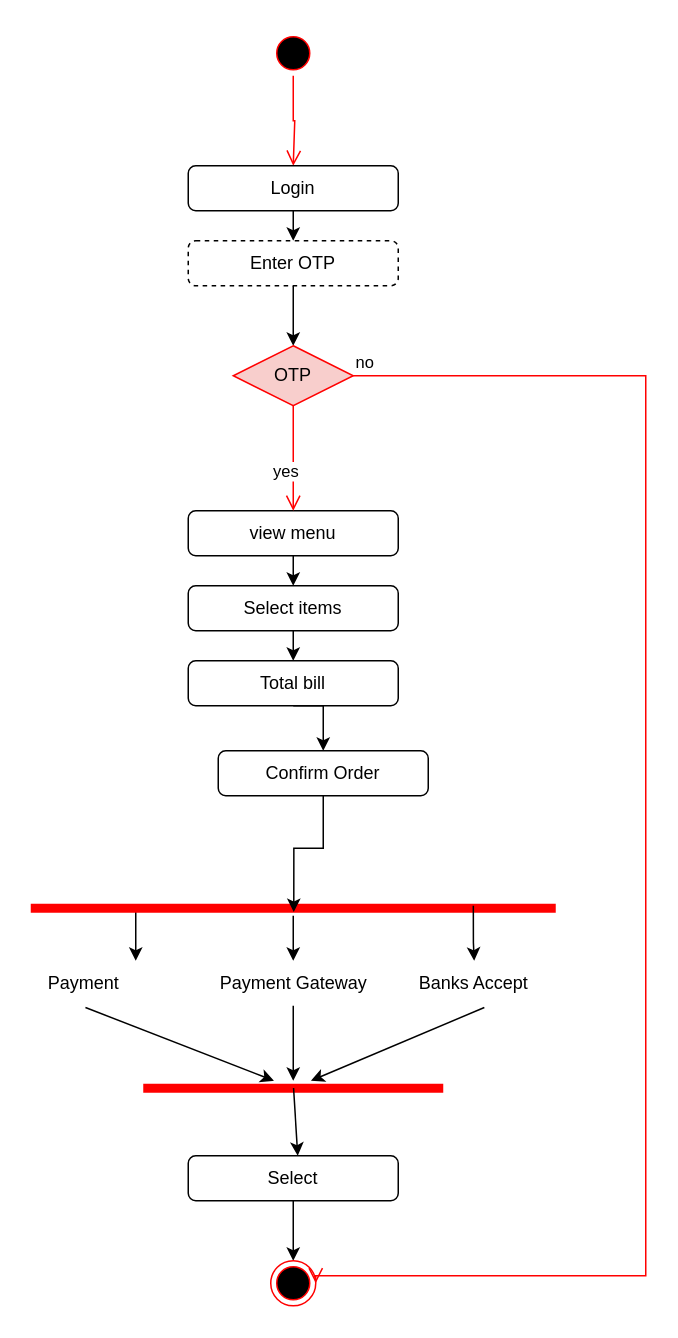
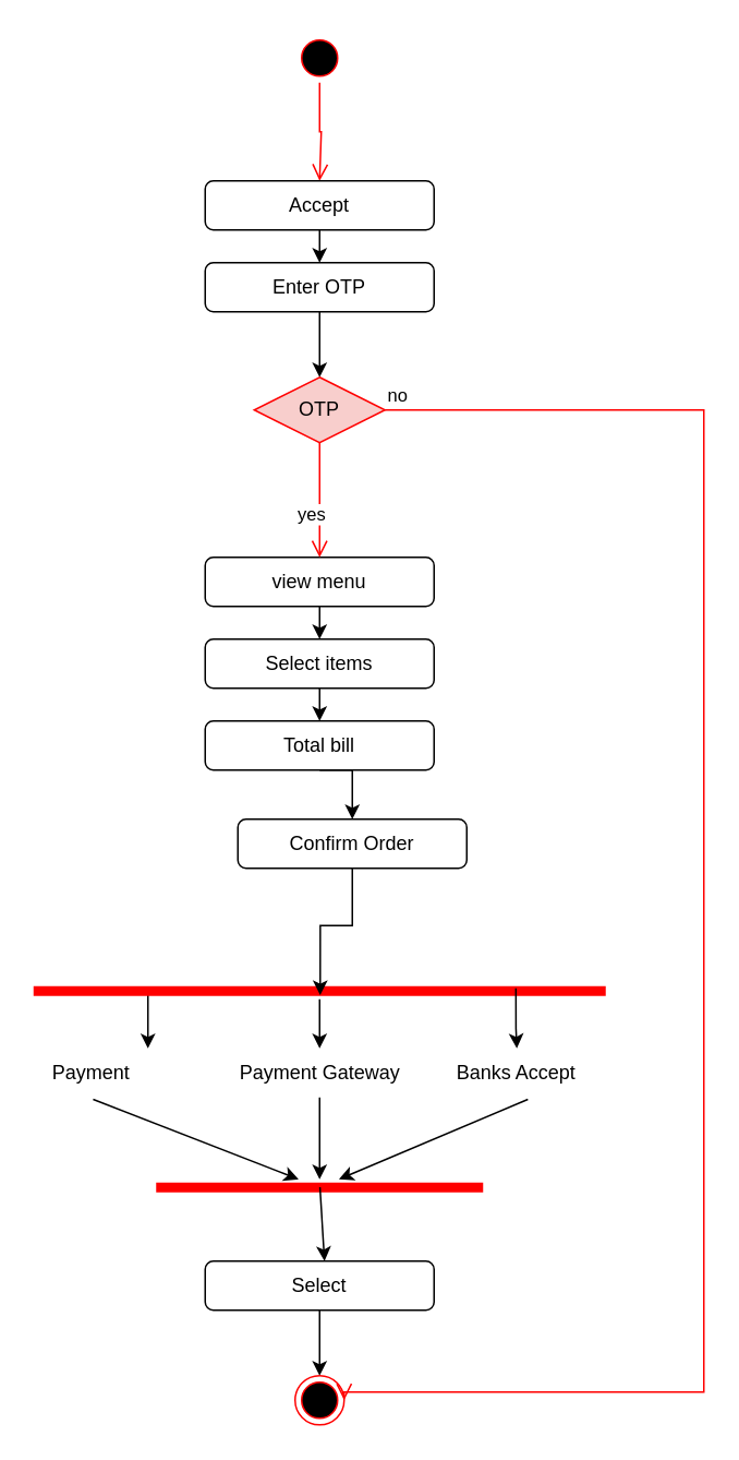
  <mxCell id="0" />
  <mxCell id="1" parent="0" />
  <mxCell id="2" value="" style="ellipse;html=1;shape=startState;fillColor=#000000;strokeColor=#ff0000;" vertex="1" parent="1"><mxGeometry x="180" width="30" height="30" as="geometry" y="20" /></mxCell>
  <mxCell id="3" value="" style="edgeStyle=orthogonalEdgeStyle;html=1;verticalAlign=bottom;endArrow=open;endSize=8;strokeColor=#ff0000;rounded=0;" edge="1" source="2" parent="1"><mxGeometry relative="1" as="geometry"><mxPoint x="195" y="110" as="targetPoint" /><Array as="points"><mxPoint x="195" y="80" /><mxPoint x="196" y="80" /></Array></mxGeometry></mxCell>
  <mxCell id="4" style="edgeStyle=orthogonalEdgeStyle;rounded=0;orthogonalLoop=1;jettySize=auto;html=1;exitX=0.5;exitY=1;exitDx=0;exitDy=0;entryX=0.5;entryY=0;entryDx=0;entryDy=0;" edge="1" parent="1" source="5" target="8"><mxGeometry relative="1" as="geometry" /></mxCell>
- <mxCell id="5" value="Login" style="html=1;align=center;verticalAlign=middle;rounded=1;absoluteArcSize=1;arcSize=10;dashed=0;whiteSpace=wrap;" vertex="1" parent="1"><mxGeometry x="125" y="110" width="140" height="30" as="geometry" /></mxCell>
+ <mxCell id="5" value="Accept" style="html=1;align=center;verticalAlign=middle;rounded=1;absoluteArcSize=1;arcSize=10;dashed=0;whiteSpace=wrap;" vertex="1" parent="1"><mxGeometry x="125" y="110" width="140" height="30" as="geometry" /></mxCell>
  <mxCell id="6" style="edgeStyle=orthogonalEdgeStyle;rounded=0;orthogonalLoop=1;jettySize=auto;html=1;exitX=0.5;exitY=1;exitDx=0;exitDy=0;" edge="1" parent="1" source="5" target="5"><mxGeometry relative="1" as="geometry" /></mxCell>
  <mxCell id="7" style="edgeStyle=orthogonalEdgeStyle;rounded=0;orthogonalLoop=1;jettySize=auto;html=1;exitX=0.5;exitY=1;exitDx=0;exitDy=0;entryX=0.5;entryY=0;entryDx=0;entryDy=0;" edge="1" parent="1" source="8"><mxGeometry relative="1" as="geometry"><mxPoint x="195" y="230" as="targetPoint" /></mxGeometry></mxCell>
- <mxCell id="8" value="Enter OTP" style="html=1;align=center;verticalAlign=middle;rounded=1;absoluteArcSize=1;arcSize=10;dashed=1;whiteSpace=wrap;" vertex="1" parent="1"><mxGeometry x="125" y="160" width="140" height="30" as="geometry" /></mxCell>
+ <mxCell id="8" value="Enter OTP" style="html=1;align=center;verticalAlign=middle;rounded=1;absoluteArcSize=1;arcSize=10;dashed=0;whiteSpace=wrap;" vertex="1" parent="1"><mxGeometry x="125" y="160" width="140" height="30" as="geometry" /></mxCell>
  <mxCell id="9" style="edgeStyle=orthogonalEdgeStyle;rounded=0;orthogonalLoop=1;jettySize=auto;html=1;exitX=0.5;exitY=1;exitDx=0;exitDy=0;entryX=0.5;entryY=0;entryDx=0;entryDy=0;" edge="1" parent="1" source="10" target="12"><mxGeometry relative="1" as="geometry" /></mxCell>
  <mxCell id="10" value="view menu" style="html=1;align=center;verticalAlign=middle;rounded=1;absoluteArcSize=1;arcSize=10;dashed=0;whiteSpace=wrap;" vertex="1" parent="1"><mxGeometry x="125" y="340" width="140" height="30" as="geometry" /></mxCell>
  <mxCell id="11" style="edgeStyle=orthogonalEdgeStyle;rounded=0;orthogonalLoop=1;jettySize=auto;html=1;exitX=0.5;exitY=1;exitDx=0;exitDy=0;entryX=0.5;entryY=0;entryDx=0;entryDy=0;" edge="1" parent="1" source="12" target="14"><mxGeometry relative="1" as="geometry" /></mxCell>
  <mxCell id="12" value="Select items" style="html=1;align=center;verticalAlign=middle;rounded=1;absoluteArcSize=1;arcSize=10;dashed=0;whiteSpace=wrap;" vertex="1" parent="1"><mxGeometry x="125" y="390" width="140" height="30" as="geometry" /></mxCell>
  <mxCell id="13" style="edgeStyle=orthogonalEdgeStyle;rounded=0;orthogonalLoop=1;jettySize=auto;html=1;exitX=0.5;exitY=1;exitDx=0;exitDy=0;entryX=0.5;entryY=0;entryDx=0;entryDy=0;" edge="1" parent="1" source="14" target="15"><mxGeometry relative="1" as="geometry" /></mxCell>
  <mxCell id="14" value="Total bill" style="html=1;align=center;verticalAlign=middle;rounded=1;absoluteArcSize=1;arcSize=10;dashed=0;whiteSpace=wrap;" vertex="1" parent="1"><mxGeometry x="125" y="440" width="140" height="30" as="geometry" /></mxCell>
  <mxCell id="15" value="Confirm Order" style="html=1;align=center;verticalAlign=middle;rounded=1;absoluteArcSize=1;arcSize=10;dashed=0;whiteSpace=wrap;" vertex="1" parent="1"><mxGeometry x="145" y="500" width="140" height="30" as="geometry" /></mxCell>
  <mxCell id="16" style="edgeStyle=orthogonalEdgeStyle;rounded=0;orthogonalLoop=1;jettySize=auto;html=1;exitX=0.5;exitY=1;exitDx=0;exitDy=0;entryX=0.5;entryY=0;entryDx=0;entryDy=0;" edge="1" parent="1" source="17" target="29"><mxGeometry relative="1" as="geometry" /></mxCell>
  <mxCell id="17" value="Select" style="html=1;align=center;verticalAlign=middle;rounded=1;absoluteArcSize=1;arcSize=10;dashed=0;whiteSpace=wrap;" vertex="1" parent="1"><mxGeometry x="125" y="770" width="140" height="30" as="geometry" /></mxCell>
  <mxCell id="18" style="edgeStyle=orthogonalEdgeStyle;rounded=0;orthogonalLoop=1;jettySize=auto;html=1;exitX=0.265;exitY=0.48;exitDx=0;exitDy=0;exitPerimeter=0;" edge="1" parent="1" source="20" target="21"><mxGeometry relative="1" as="geometry"><Array as="points"><mxPoint x="90" y="605" /></Array></mxGeometry></mxCell>
  <mxCell id="19" style="edgeStyle=orthogonalEdgeStyle;rounded=0;orthogonalLoop=1;jettySize=auto;html=1;" edge="1" parent="1" source="20" target="34"><mxGeometry relative="1" as="geometry" /></mxCell>
  <mxCell id="20" value="" style="shape=line;html=1;strokeWidth=6;strokeColor=#ff0000;" vertex="1" parent="1"><mxGeometry x="20" y="600" width="350" height="10" as="geometry" /></mxCell>
  <mxCell id="21" value="Payment" style="text;html=1;align=center;verticalAlign=middle;resizable=0;points=[];autosize=1;strokeColor=none;fillColor=none;" vertex="1" parent="1"><mxGeometry x="20" y="640" width="70" height="30" as="geometry" /></mxCell>
  <mxCell id="22" value="Banks Accept" style="text;html=1;align=center;verticalAlign=middle;resizable=0;points=[];autosize=1;strokeColor=none;fillColor=none;" vertex="1" parent="1"><mxGeometry x="265" y="640" width="100" height="30" as="geometry" /></mxCell>
  <mxCell id="23" style="edgeStyle=orthogonalEdgeStyle;rounded=0;orthogonalLoop=1;jettySize=auto;html=1;exitX=0.843;exitY=0.335;exitDx=0;exitDy=0;exitPerimeter=0;entryX=0.528;entryY=0.07;entryDx=0;entryDy=0;entryPerimeter=0;" edge="1" parent="1" source="20"><mxGeometry relative="1" as="geometry"><mxPoint x="312.18" y="603.06" as="sourcePoint" /><mxPoint x="315.63" y="640" as="targetPoint" /><Array as="points"><mxPoint x="315" y="628" /><mxPoint x="316" y="628" /></Array></mxGeometry></mxCell>
  <mxCell id="24" value="" style="shape=line;html=1;strokeWidth=6;strokeColor=#ff0000;" vertex="1" parent="1"><mxGeometry x="95" y="720" width="200" height="10" as="geometry" /></mxCell>
  <mxCell id="25" value="" style="endArrow=classic;html=1;rounded=0;exitX=0.521;exitY=1.039;exitDx=0;exitDy=0;exitPerimeter=0;" edge="1" parent="1" source="21" target="24"><mxGeometry width="50" height="50" relative="1" as="geometry"><mxPoint x="170" y="680" as="sourcePoint" /><mxPoint x="220" y="630" as="targetPoint" /></mxGeometry></mxCell>
  <mxCell id="26" value="" style="endArrow=classic;html=1;rounded=0;exitX=0.574;exitY=1.039;exitDx=0;exitDy=0;exitPerimeter=0;" edge="1" parent="1" source="22" target="24"><mxGeometry width="50" height="50" relative="1" as="geometry"><mxPoint x="170" y="680" as="sourcePoint" /><mxPoint x="220" y="630" as="targetPoint" /></mxGeometry></mxCell>
  <mxCell id="27" value="" style="endArrow=classic;html=1;rounded=0;exitX=0.501;exitY=0.48;exitDx=0;exitDy=0;exitPerimeter=0;" edge="1" parent="1" source="24"><mxGeometry width="50" height="50" relative="1" as="geometry"><mxPoint x="170" y="680" as="sourcePoint" /><mxPoint x="198" y="770" as="targetPoint" /></mxGeometry></mxCell>
  <mxCell id="28" style="edgeStyle=orthogonalEdgeStyle;rounded=0;orthogonalLoop=1;jettySize=auto;html=1;exitX=0.5;exitY=1;exitDx=0;exitDy=0;entryX=0.501;entryY=0.755;entryDx=0;entryDy=0;entryPerimeter=0;" edge="1" parent="1" source="15" target="20"><mxGeometry relative="1" as="geometry" /></mxCell>
  <mxCell id="29" value="" style="ellipse;html=1;shape=endState;fillColor=#000000;strokeColor=#ff0000;" vertex="1" parent="1"><mxGeometry x="180" y="840" width="30" height="30" as="geometry" /></mxCell>
  <mxCell id="30" value="OTP" style="rhombus;whiteSpace=wrap;html=1;fontColor=#000000;fillColor=#f8cecc;strokeColor=#ff0000;" vertex="1" parent="1"><mxGeometry x="155" y="230" width="80" height="40" as="geometry" /></mxCell>
  <mxCell id="31" value="no" style="edgeStyle=orthogonalEdgeStyle;html=1;align=left;verticalAlign=bottom;endArrow=open;endSize=8;strokeColor=#ff0000;rounded=0;exitX=1;exitY=0.5;exitDx=0;exitDy=0;entryX=1;entryY=0.5;entryDx=0;entryDy=0;" edge="1" source="30" parent="1" target="29"><mxGeometry x="-1" relative="1" as="geometry"><mxPoint x="250" y="830" as="targetPoint" /><mxPoint x="369.999" y="270.001" as="sourcePoint" /><Array as="points"><mxPoint x="430" y="250" /><mxPoint x="430" y="850" /><mxPoint x="210" y="850" /></Array></mxGeometry></mxCell>
  <mxCell id="32" value="yes" style="edgeStyle=orthogonalEdgeStyle;html=1;align=left;verticalAlign=top;endArrow=open;endSize=8;strokeColor=#ff0000;rounded=0;entryX=0.5;entryY=0;entryDx=0;entryDy=0;exitX=0.5;exitY=1;exitDx=0;exitDy=0;" edge="1" source="30" parent="1" target="10"><mxGeometry x="-0.143" y="-15" relative="1" as="geometry"><mxPoint x="190" y="320" as="targetPoint" /><Array as="points"><mxPoint x="195" y="290" /><mxPoint x="195" y="290" /></Array><mxPoint y="1" as="offset" /></mxGeometry></mxCell>
  <mxCell id="33" style="edgeStyle=orthogonalEdgeStyle;rounded=0;orthogonalLoop=1;jettySize=auto;html=1;" edge="1" parent="1" source="34" target="24"><mxGeometry relative="1" as="geometry" /></mxCell>
  <mxCell id="34" value="Payment Gateway" style="text;html=1;align=center;verticalAlign=middle;resizable=0;points=[];autosize=1;strokeColor=none;fillColor=none;" vertex="1" parent="1"><mxGeometry x="135" y="640" width="120" height="30" as="geometry" /></mxCell>
